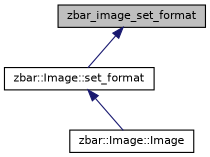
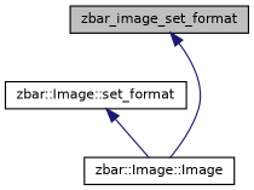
  digraph {
    rankdir=TB
    node [color=black fillcolor=white fontname=Helvetica fontsize=10 shape=record style=filled]
    edge [color=midnightblue dir=back fontname=Helvetica fontsize=10 labelfontname=Helvetica labelfontsize=10 style=solid]
    n1 [fillcolor=grey75 fontcolor=black height=0.2 label=zbar_image_set_format width=0.4]
    n2 [height=0.2 label="zbar::Image::set_format" width=0.4]
    n3 [height=0.2 label="zbar::Image::Image" width=0.4]
-   n1 -> n2
+   n1 -> n3
    n2 -> n3
  }
